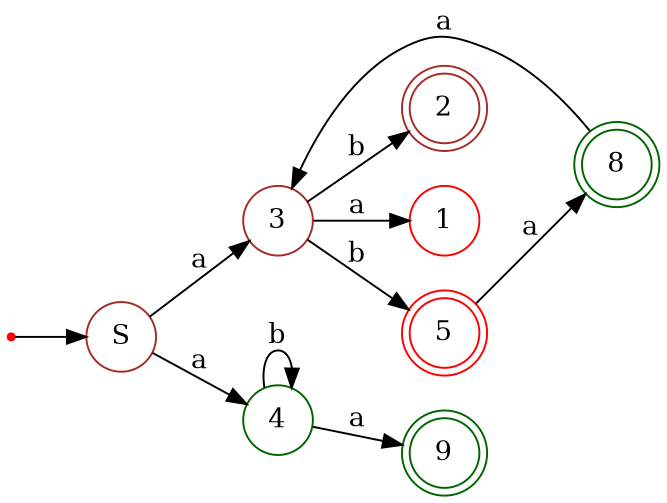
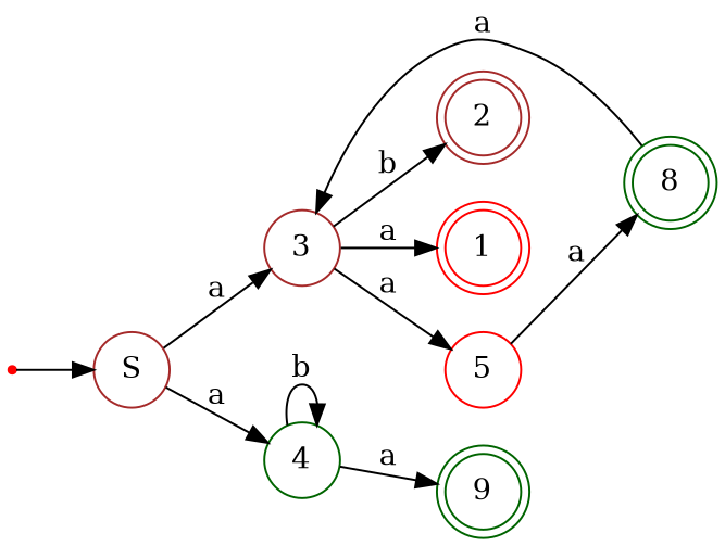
  digraph {
    rankdir=LR
    node [color=brown shape=doublecircle]
    2
    n2 [color=darkgreen label=8]
    3 [shape=circle]
-   1 [color=red shape=circle]
-   5 [color=red]
+   1 [color=red]
+   5 [color=red shape=circle]
    n6 [color=darkgreen label=9]
    entry [color=red shape=point]
    S [shape=circle]
    4 [color=darkgreen shape=circle]
    n2 -> 3 [label=a]
    3 -> 2 [label=b]
    3 -> 1 [label=a]
-   3 -> 5 [label=b]
+   3 -> 5 [label=a]
    5 -> n2 [label=a]
    entry -> S
    S -> 3 [label=a]
    S -> 4 [label=a]
    4 -> n6 [label=a]
    4 -> 4 [label=b]
  }
